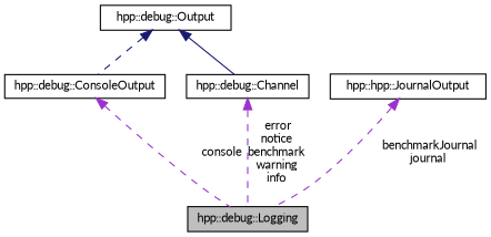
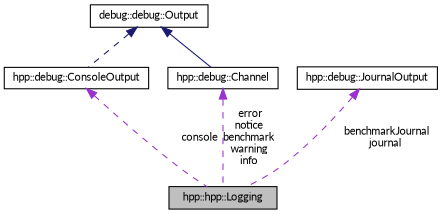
  digraph {
    fontname=Lato
    node [color=black fillcolor=white fontname=Lato fontsize=10 shape=record style=filled]
    edge [color=darkorchid3 dir=back fontname=Lato fontsize=10 labelfontname=FreeSans labelfontsize=10 style=dashed]
-   n1 [fillcolor=grey75 fontcolor=black height=0.2 label="hpp::debug::Logging" width=0.4]
+   n1 [fillcolor=grey75 fontcolor=black height=0.2 label="hpp::hpp::Logging" width=0.4]
    n2 [height=0.2 label="hpp::debug::ConsoleOutput" width=0.4]
-   n3 [height=0.2 label="hpp::debug::Output" width=0.4]
+   n3 [height=0.2 label="debug::debug::Output" width=0.4]
    n4 [height=0.2 label="hpp::debug::Channel" width=0.4]
-   n5 [height=0.2 label="hpp::hpp::JournalOutput" width=0.4]
+   n5 [height=0.2 label="hpp::debug::JournalOutput" width=0.4]
    n2 -> n1 [label=" console"]
    n3 -> n2 [color=midnightblue]
    n3 -> n4 [color=midnightblue style=solid]
    n4 -> n1 [label=" error\nnotice\nbenchmark\nwarning\ninfo"]
    n5 -> n1 [label=" benchmarkJournal\njournal"]
  }
